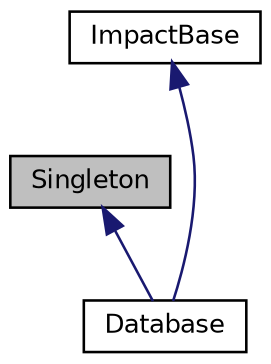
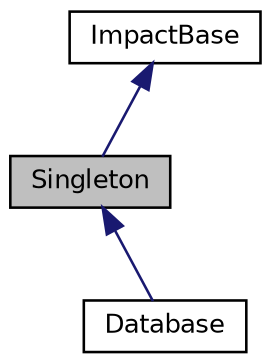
  digraph {
    node [color=black fillcolor=white fontname=Helvetica fontsize=10 shape=record style=filled]
    edge [color=midnightblue dir=back fontname=Helvetica fontsize=10 labelfontname=Helvetica labelfontsize=10 style=solid]
    n1 [fillcolor=grey75 fontcolor=black height=0.2 label=Singleton width=0.4]
    n2 [height=0.2 label=Database width=0.4]
    n3 [height=0.2 label=ImpactBase width=0.4]
    n1 -> n2
-   n3 -> n2
+   n3 -> n1
  }
